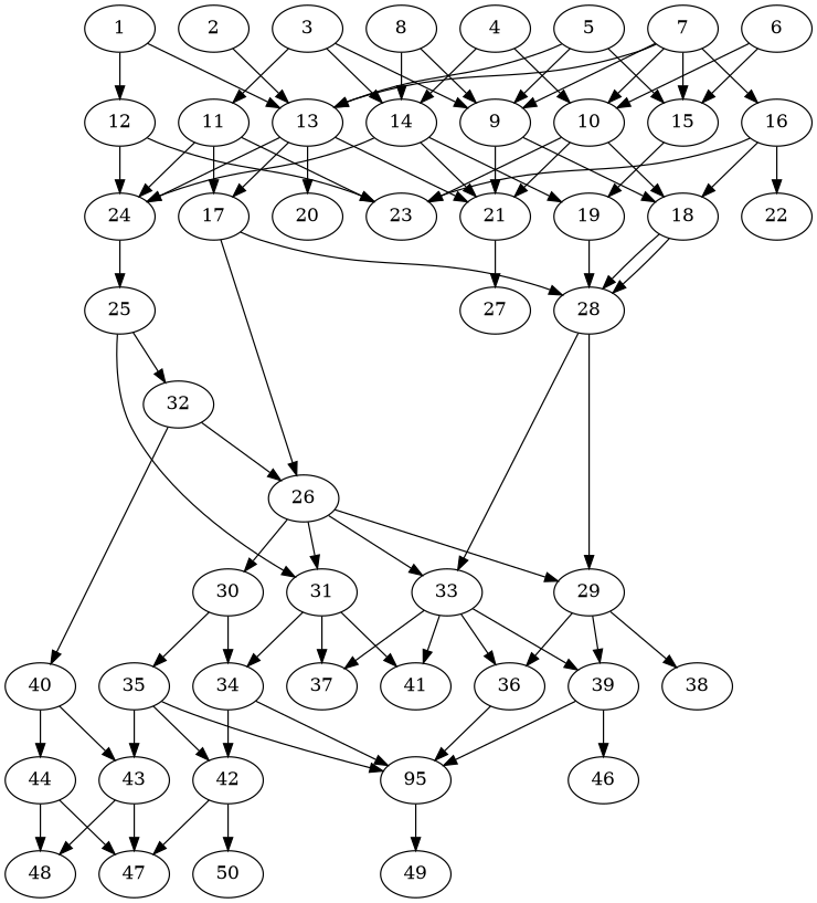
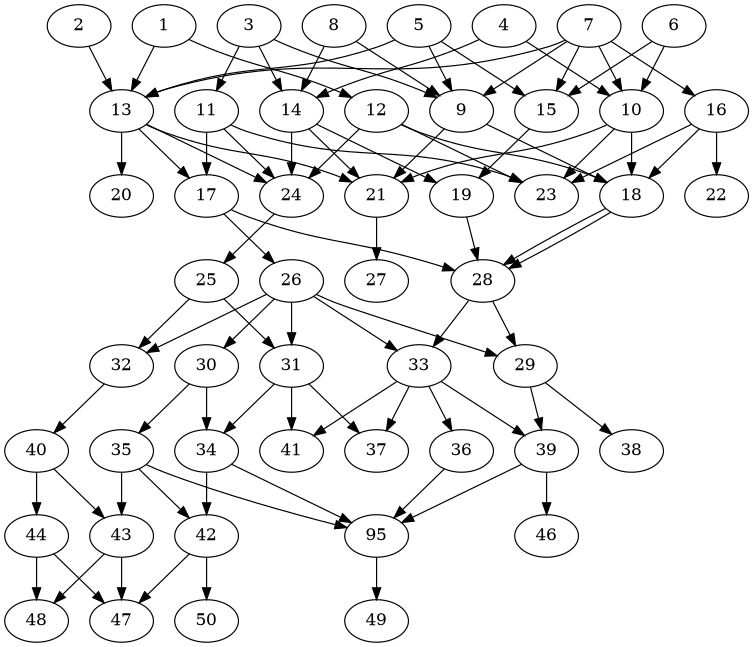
  digraph {
    node [alpha=0.02 compute_size=28991029248 result_size=0]
    1 [alpha=0.03 compute_size=5183053992 ram=35527444 result_size=1024 trans_size=71911]
    12 [alpha=0.08 compute_size=10793471728 ram=17027068 result_size=9216 trans_size=384341]
    13 [alpha=0.14 compute_size=43585518864 ram=37089220 result_size=29696 trans_size=548970]
    18 [alpha=0.20 compute_size=1191613551768 ram=47299288 result_size=1024 trans_size=325833]
    23 [alpha=0.06 ram=33281118 trans_size=618475]
    24 [alpha=0.10 compute_size=549755813888 ram=10130962 result_size=91136 trans_size=523452]
    21 [alpha=0.15 compute_size=71240567874 ram=3859070 result_size=13312 trans_size=311479]
    17 [alpha=0.20 compute_size=8054333312 ram=2429504 result_size=91136 trans_size=995445]
    20 [alpha=0.04 compute_size=8589934592 ram=29933092 trans_size=559847]
    28 [alpha=0.13 compute_size=8158898819 ram=42504508 result_size=74752 trans_size=287669]
    25 [alpha=0.10 compute_size=148444142047 ram=2438760 result_size=9216 trans_size=133198]
    27 [alpha=0.12 compute_size=5255176877 ram=20174688 trans_size=300336]
    26 [alpha=0.07 compute_size=1300602556034 ram=50128796 result_size=1024 trans_size=14297]
    2 [alpha=0.09 compute_size=10042175911 ram=25127714 result_size=9216 trans_size=328224]
    3 [alpha=0.17 compute_size=1777115886 ram=23105778 result_size=29696 trans_size=998182]
    9 [alpha=0.13 compute_size=2087996162 ram=26221000 result_size=70656 trans_size=625010]
    11 [alpha=0.13 compute_size=32119210167 ram=13440219 result_size=70656 trans_size=869982]
    14 [compute_size=68719476736 ram=34390488 result_size=74752 trans_size=1012190]
    19 [compute_size=9848770052 ram=51281156 result_size=1024 trans_size=495222]
    4 [alpha=0.17 compute_size=86809310952 ram=33342566 result_size=9216 trans_size=700605]
    10 [alpha=0.08 compute_size=6989927554 ram=43479800 result_size=74752 trans_size=564786]
    5 [compute_size=37903196728 ram=17054498 result_size=54272 trans_size=100363]
    15 [compute_size=368293445632 ram=14793094 result_size=9216 trans_size=805944]
    6 [alpha=0.05 compute_size=66242208993 ram=43281600 result_size=13312 trans_size=557057]
    7 [alpha=0.01 compute_size=39124776115 ram=27783204 result_size=54272 trans_size=343746]
    16 [compute_size=37251430972 ram=43919116 result_size=70656 trans_size=759827]
    22 [alpha=0.06 compute_size=761295033876 ram=32888186 trans_size=409950]
    8 [alpha=0.19 compute_size=231928233984 ram=45950392 result_size=13312 trans_size=253206]
    29 [alpha=0.14 compute_size=1073741824000 ram=12924207 result_size=1024 trans_size=88026]
    33 [alpha=0.09 compute_size=231928233984 ram=52301664 result_size=13312 trans_size=233929]
    31 [compute_size=93886438152 ram=10159157 result_size=74752 trans_size=539260]
    32 [alpha=0.08 compute_size=21898382354 ram=24560462 result_size=54272 trans_size=721202]
    30 [alpha=0.15 compute_size=188411409892 ram=44717608 result_size=13312 trans_size=484227]
    34 [alpha=0.11 compute_size=22447034603 ram=36551080 result_size=1024 trans_size=382604]
    37 [alpha=0.05 compute_size=702303926064 ram=34316976 trans_size=1008730]
    41 [alpha=0.03 ram=39408032 trans_size=452444]
    40 [alpha=0.00 compute_size=86952599355 ram=21718326 result_size=13312 trans_size=772514]
    36 [alpha=0.03 ram=14632071 result_size=29696 trans_size=274112]
    38 [alpha=0.07 compute_size=1835405438 ram=29143682 trans_size=938929]
    39 [alpha=0.01 ram=20976946 result_size=29696 trans_size=296594]
    35 [alpha=0.13 compute_size=134217728000 ram=47119712 result_size=1024 trans_size=1022848]
    n42 [alpha=0.17 compute_size=929085049796 label=95 ram=51739440 result_size=54272 trans_size=919252]
    42 [alpha=0.01 compute_size=250155427447 ram=37721820 result_size=9216 trans_size=382349]
    43 [alpha=0.15 compute_size=441151583480 ram=33621100 result_size=13312 trans_size=134825]
    44 [alpha=0.12 compute_size=216196095240 ram=11464740 result_size=1024 trans_size=551460]
    46 [alpha=0.17 compute_size=571818221039 ram=20785230 trans_size=66198]
    49 [alpha=0.05 compute_size=368293445632 ram=11823552 trans_size=783810]
    47 [alpha=0.06 compute_size=782757789696 ram=39437184 trans_size=181565]
    50 [alpha=0.12 compute_size=1628880253 ram=38035264 trans_size=94021]
    48 [alpha=0.18 compute_size=549755813888 ram=21009882 trans_size=895041]
    1 -> 12
    1 -> 13
+   12 -> 18
    12 -> 23
    12 -> 24
    13 -> 24
    13 -> 21
    13 -> 17
    13 -> 20
    18 -> 28
    18 -> 28
    24 -> 25
    21 -> 27
    17 -> 28
    17 -> 26
    28 -> 29
    28 -> 33
    25 -> 31
    25 -> 32
    26 -> 29
    26 -> 33
    26 -> 31
-   32 -> 26
+   26 -> 32
    26 -> 30
    2 -> 13
    3 -> 9
    3 -> 11
    3 -> 14
    9 -> 18
    9 -> 21
    11 -> 23
    11 -> 24
    11 -> 17
    14 -> 24
    14 -> 21
    14 -> 19
    19 -> 28
    4 -> 14
    4 -> 10
    10 -> 18
    10 -> 23
    10 -> 21
    5 -> 13
    5 -> 9
    5 -> 15
    15 -> 19
    6 -> 10
    6 -> 15
    7 -> 13
    7 -> 9
    7 -> 10
    7 -> 15
    7 -> 16
    16 -> 18
    16 -> 23
    16 -> 22
    8 -> 9
    8 -> 14
-   29 -> 36
    29 -> 38
    29 -> 39
    33 -> 37
    33 -> 41
    33 -> 36
    33 -> 39
    31 -> 34
    31 -> 37
    31 -> 41
    32 -> 40
    30 -> 34
    30 -> 35
    34 -> n42
    34 -> 42
    40 -> 43
    40 -> 44
    36 -> n42
    39 -> n42
    39 -> 46
    35 -> n42
    35 -> 42
    35 -> 43
    n42 -> 49
    42 -> 47
    42 -> 50
    43 -> 47
    43 -> 48
    44 -> 47
    44 -> 48
  }
